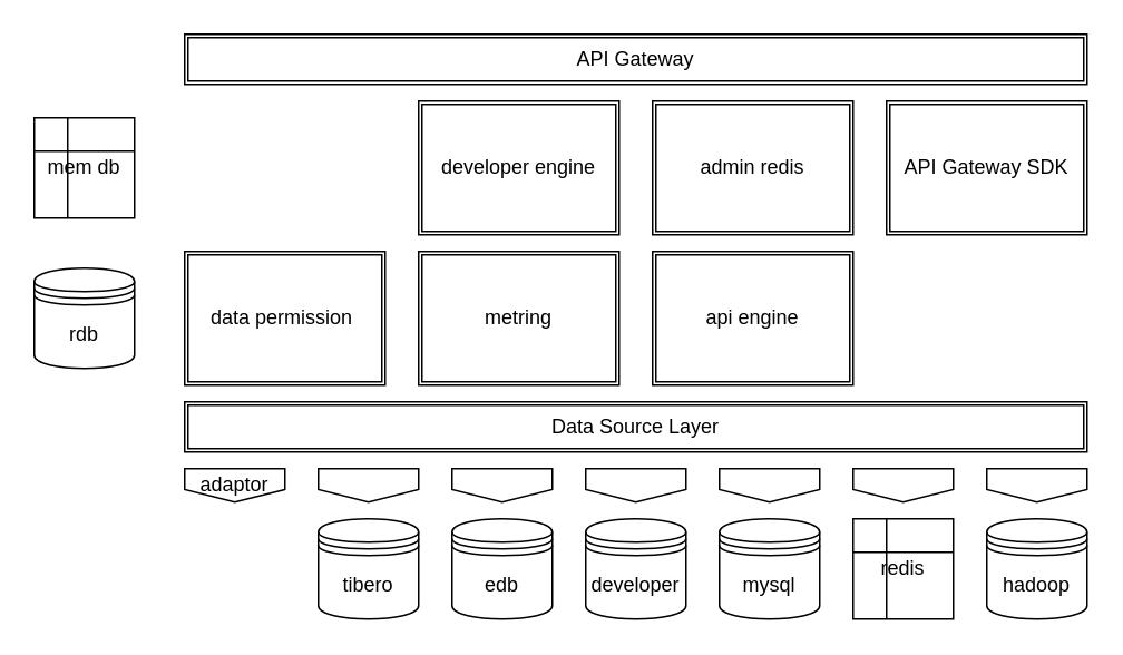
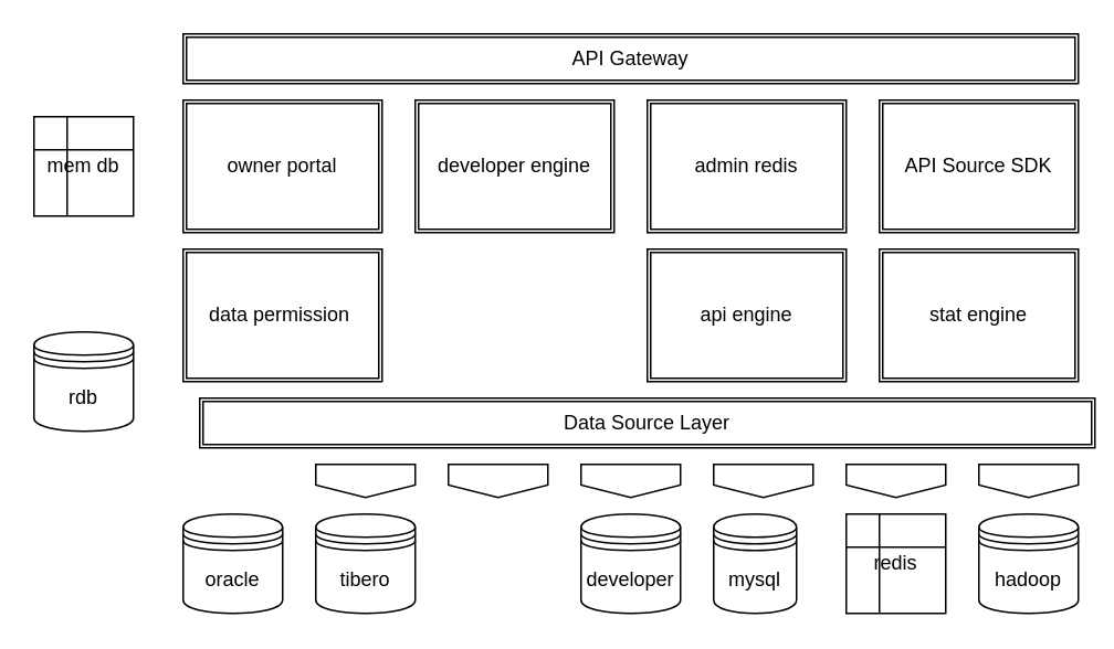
  <mxCell id="0" />
  <mxCell id="1" parent="0" />
- <mxCell id="3" value="edb" style="shape=datastore;whiteSpace=wrap;html=1;" vertex="1" parent="1"><mxGeometry x="270" y="310" width="60" height="60" as="geometry" /></mxCell>
+ <mxCell id="2" value="oracle" style="shape=datastore;whiteSpace=wrap;html=1;" vertex="1" parent="1"><mxGeometry x="110" y="310" width="60" height="60" as="geometry" /></mxCell>
  <mxCell id="4" value="tibero" style="shape=datastore;whiteSpace=wrap;html=1;" vertex="1" parent="1"><mxGeometry x="190" y="310" width="60" height="60" as="geometry" /></mxCell>
  <mxCell id="5" value="developer" style="shape=datastore;whiteSpace=wrap;html=1;" vertex="1" parent="1"><mxGeometry x="350" y="310" width="60" height="60" as="geometry" /></mxCell>
  <mxCell id="6" value="redis" style="shape=internalStorage;whiteSpace=wrap;html=1;backgroundOutline=1;" vertex="1" parent="1"><mxGeometry x="510" y="310" width="60" height="60" as="geometry" /></mxCell>
- <mxCell id="7" value="mysql" style="shape=datastore;whiteSpace=wrap;html=1;" vertex="1" parent="1"><mxGeometry x="430" y="310" width="60" height="60" as="geometry" /></mxCell>
- <mxCell id="8" value="adaptor" style="shape=offPageConnector;whiteSpace=wrap;html=1;" vertex="1" parent="1"><mxGeometry x="110" y="280" width="60" height="20" as="geometry" /></mxCell>
+ <mxCell id="7" value="mysql" style="shape=datastore;whiteSpace=wrap;html=1;" vertex="1" parent="1"><mxGeometry x="430" y="310" width="50" height="60" as="geometry" /></mxCell>
  <mxCell id="9" value="" style="shape=offPageConnector;whiteSpace=wrap;html=1;" vertex="1" parent="1"><mxGeometry x="190" y="280" width="60" height="20" as="geometry" /></mxCell>
  <mxCell id="10" value="" style="shape=offPageConnector;whiteSpace=wrap;html=1;" vertex="1" parent="1"><mxGeometry x="270" y="280" width="60" height="20" as="geometry" /></mxCell>
  <mxCell id="11" value="" style="shape=offPageConnector;whiteSpace=wrap;html=1;" vertex="1" parent="1"><mxGeometry x="350" y="280" width="60" height="20" as="geometry" /></mxCell>
  <mxCell id="12" value="" style="shape=offPageConnector;whiteSpace=wrap;html=1;" vertex="1" parent="1"><mxGeometry x="430" y="280" width="60" height="20" as="geometry" /></mxCell>
  <mxCell id="13" value="" style="shape=offPageConnector;whiteSpace=wrap;html=1;" vertex="1" parent="1"><mxGeometry x="510" y="280" width="60" height="20" as="geometry" /></mxCell>
- <mxCell id="14" value="Data Source Layer" style="shape=ext;double=1;rounded=0;whiteSpace=wrap;html=1;" vertex="1" parent="1"><mxGeometry x="110" y="240" width="540" height="30" as="geometry" /></mxCell>
+ <mxCell id="14" value="Data Source Layer" style="shape=ext;double=1;rounded=0;whiteSpace=wrap;html=1;" vertex="1" parent="1"><mxGeometry x="120" y="240" width="540" height="30" as="geometry" /></mxCell>
  <mxCell id="15" value="hadoop" style="shape=datastore;whiteSpace=wrap;html=1;" vertex="1" parent="1"><mxGeometry x="590" y="310" width="60" height="60" as="geometry" /></mxCell>
  <mxCell id="16" value="" style="shape=offPageConnector;whiteSpace=wrap;html=1;" vertex="1" parent="1"><mxGeometry x="590" y="280" width="60" height="20" as="geometry" /></mxCell>
  <mxCell id="17" value="data permission&amp;nbsp;" style="shape=ext;double=1;rounded=0;whiteSpace=wrap;html=1;" vertex="1" parent="1"><mxGeometry x="110" y="150" width="120" height="80" as="geometry" /></mxCell>
- <mxCell id="18" value="metring" style="shape=ext;double=1;rounded=0;whiteSpace=wrap;html=1;" vertex="1" parent="1"><mxGeometry x="250" y="150" width="120" height="80" as="geometry" /></mxCell>
  <mxCell id="19" value="api engine" style="shape=ext;double=1;rounded=0;whiteSpace=wrap;html=1;" vertex="1" parent="1"><mxGeometry x="390" y="150" width="120" height="80" as="geometry" /></mxCell>
+ <mxCell id="20" value="owner portal" style="shape=ext;double=1;rounded=0;whiteSpace=wrap;html=1;" vertex="1" parent="1"><mxGeometry x="110" y="60" width="120" height="80" as="geometry" /></mxCell>
  <mxCell id="21" value="developer engine" style="shape=ext;double=1;rounded=0;whiteSpace=wrap;html=1;" vertex="1" parent="1"><mxGeometry x="250" y="60" width="120" height="80" as="geometry" /></mxCell>
  <mxCell id="22" value="API Gateway" style="shape=ext;double=1;rounded=0;whiteSpace=wrap;html=1;" vertex="1" parent="1"><mxGeometry x="110" y="20" width="540" height="30" as="geometry" /></mxCell>
+ <mxCell id="23" value="stat engine" style="shape=ext;double=1;rounded=0;whiteSpace=wrap;html=1;" vertex="1" parent="1"><mxGeometry x="530" y="150" width="120" height="80" as="geometry" /></mxCell>
  <mxCell id="24" value="admin redis" style="shape=ext;double=1;rounded=0;whiteSpace=wrap;html=1;" vertex="1" parent="1"><mxGeometry x="390" y="60" width="120" height="80" as="geometry" /></mxCell>
- <mxCell id="25" value="API Gateway SDK" style="shape=ext;double=1;rounded=0;whiteSpace=wrap;html=1;" vertex="1" parent="1"><mxGeometry x="530" y="60" width="120" height="80" as="geometry" /></mxCell>
- <mxCell id="26" value="rdb" style="shape=datastore;whiteSpace=wrap;html=1;" vertex="1" parent="1"><mxGeometry x="20" y="160" width="60" height="60" as="geometry" /></mxCell>
+ <mxCell id="25" value="API Source SDK" style="shape=ext;double=1;rounded=0;whiteSpace=wrap;html=1;" vertex="1" parent="1"><mxGeometry x="530" y="60" width="120" height="80" as="geometry" /></mxCell>
+ <mxCell id="26" value="rdb" style="shape=datastore;whiteSpace=wrap;html=1;" vertex="1" parent="1"><mxGeometry x="20" y="200" width="60" height="60" as="geometry" /></mxCell>
  <mxCell id="27" value="mem db" style="shape=internalStorage;whiteSpace=wrap;html=1;backgroundOutline=1;" vertex="1" parent="1"><mxGeometry x="20" y="70" width="60" height="60" as="geometry" /></mxCell>
